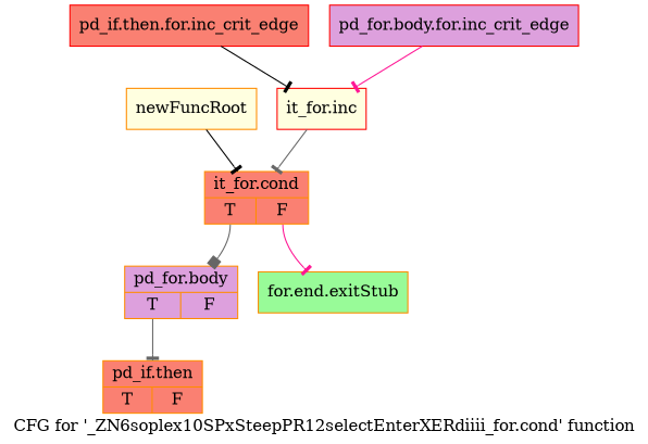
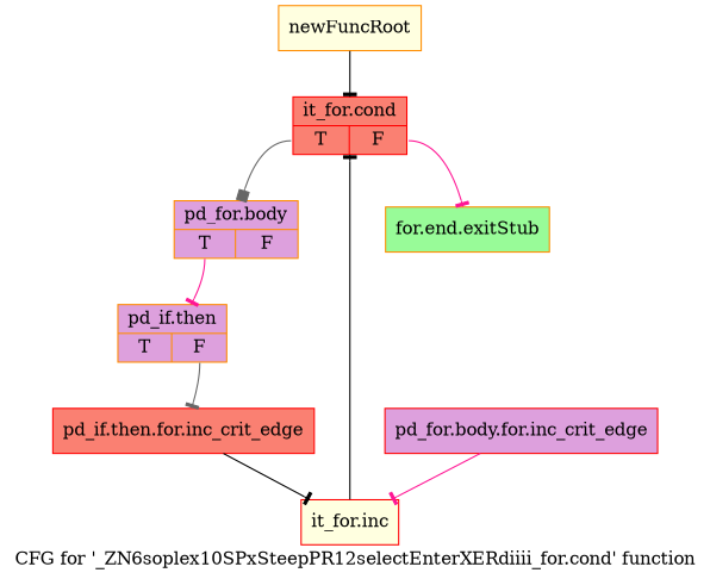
  digraph {
    label="CFG for '_ZN6soplex10SPxSteepPR12selectEnterXERdiiii_for.cond' function"
    node [color=darkorange fillcolor=salmon shape=record style=filled]
    edge [arrowhead=tee color=gray40]
    n1 [fillcolor=lightyellow label="{newFuncRoot}"]
-   n2 [label="{it_for.cond|{<s0>T|<s1>F}}"]
+   n2 [color=red label="{it_for.cond|{<s0>T|<s1>F}}"]
    n3 [fillcolor=palegreen label="{for.end.exitStub}"]
    n4 [fillcolor=plum label="{pd_for.body|{<s0>T|<s1>F}}"]
-   n5 [label="{pd_if.then|{<s0>T|<s1>F}}"]
+   n5 [fillcolor=plum label="{pd_if.then|{<s0>T|<s1>F}}"]
    n6 [color=red label="{pd_if.then.for.inc_crit_edge}"]
    n7 [color=red fillcolor=plum label="{pd_for.body.for.inc_crit_edge}"]
    n8 [color=red fillcolor=lightyellow label="{it_for.inc}"]
    n1 -> n2 [color=black]
    n2 -> n3 [color=deeppink tailport=s1]
    n2 -> n4 [arrowhead=box tailport=s0]
-   n4 -> n5 [tailport=s0]
+   n4 -> n5 [color=deeppink tailport=s0]
+   n5 -> n6 [tailport=s1]
    n6 -> n8 [color=black]
    n7 -> n8 [color=deeppink]
-   n8 -> n2
+   n8 -> n2 [color=black]
  }
